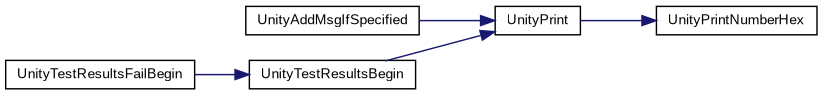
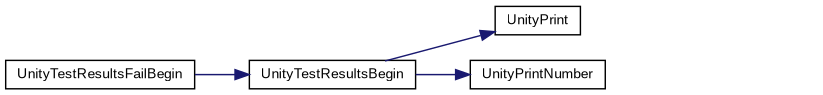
  digraph {
    fontname="Liberation Sans"
    rankdir=LR
    node [color=black fillcolor=white fontname="Liberation Sans" fontsize=10 shape=record style=filled]
    edge [color=midnightblue fontname="Liberation Sans" fontsize=10 labelfontname=Helvetica labelfontsize=10 style=solid]
    n1 [height=0.2 label=UnityTestResultsFailBegin width=0.4]
    n2 [height=0.2 label=UnityTestResultsBegin width=0.4]
    n3 [height=0.2 label=UnityPrint width=0.4]
-   n4 [height=0.2 label=UnityPrintNumberHex width=0.4]
-   n5 [height=0.2 label=UnityAddMsgIfSpecified width=0.4]
+   n6 [height=0.2 label=UnityPrintNumber width=0.4]
    n1 -> n2
    n2 -> n3
-   n3 -> n4
-   n5 -> n3
+   n2 -> n6
  }
